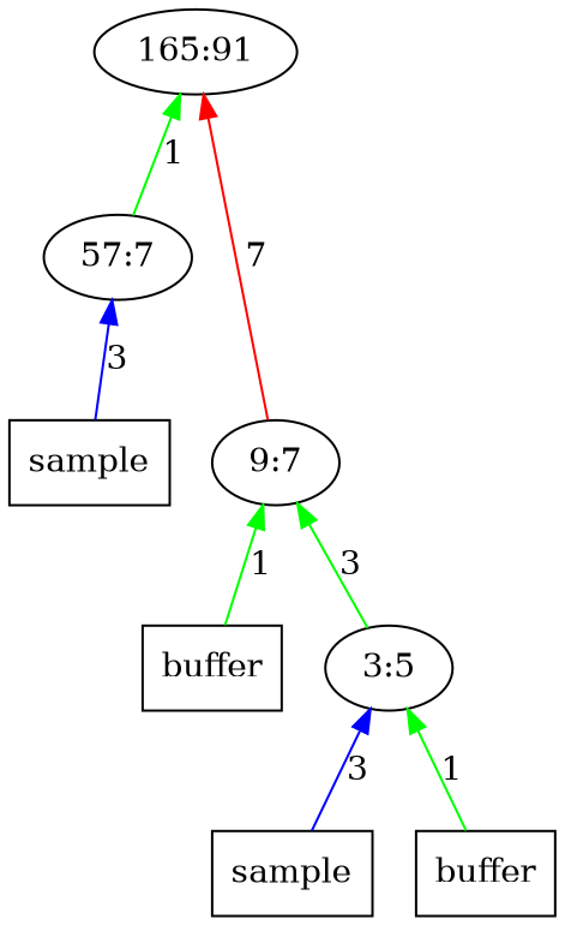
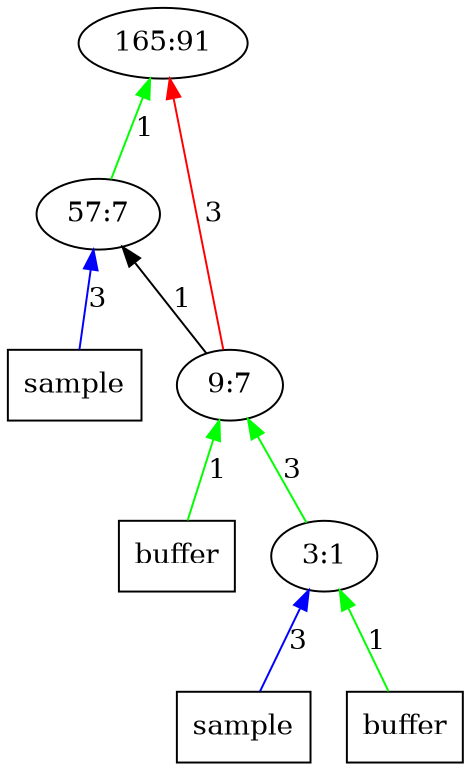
  digraph {
    rankdir=BT
    edge [color=green]
    n1 [label="165:91"]
    n2 [label="57:7"]
    n3 [label=sample shape=box]
    n4 [label="9:7"]
    n5 [label=buffer shape=box]
-   n6 [label="3:5"]
+   n6 [label="3:1"]
    n7 [label=sample shape=box]
    n8 [label=buffer shape=box]
    n2 -> n1 [label=1]
    n3 -> n2 [color=blue label=3]
-   n4 -> n1 [color=red label=7]
+   n4 -> n1 [color=red label=3]
+   n4 -> n2 [color=black label=1]
    n5 -> n4 [label=1]
    n6 -> n4 [label=3]
    n7 -> n6 [color=blue label=3]
    n8 -> n6 [label=1]
  }
